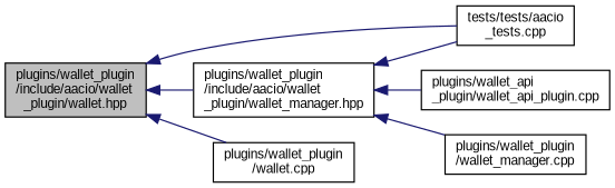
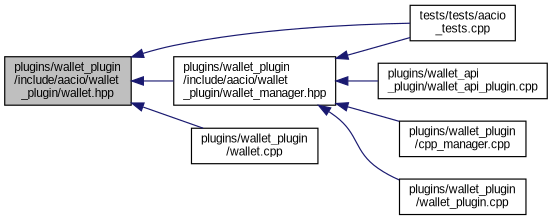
  digraph {
    fontname="Liberation Sans"
    rankdir=LR
    node [color=black fillcolor=white fontname="Liberation Sans" fontsize=10 shape=record style=filled]
    edge [color=midnightblue dir=back fontname="Liberation Sans" fontsize=10 labelfontname=Helvetica labelfontsize=10 style=solid]
    n1 [fillcolor=grey75 fontcolor=black height=0.2 label="plugins/wallet_plugin\l/include/aacio/wallet\l_plugin/wallet.hpp" width=0.4]
    n2 [height=0.2 label="plugins/wallet_plugin\l/include/aacio/wallet\l_plugin/wallet_manager.hpp" width=0.4]
    n3 [height=0.2 label="tests/tests/aacio\l_tests.cpp" width=0.4]
    n4 [height=0.2 label="plugins/wallet_plugin\l/wallet.cpp" width=0.4]
    n5 [height=0.2 label="plugins/wallet_api\l_plugin/wallet_api_plugin.cpp" width=0.4]
-   n6 [height=0.2 label="plugins/wallet_plugin\l/wallet_manager.cpp" width=0.4]
+   n6 [height=0.2 label="plugins/wallet_plugin\l/cpp_manager.cpp" width=0.4]
+   n7 [height=0.2 label="plugins/wallet_plugin\l/wallet_plugin.cpp" width=0.4]
    n1 -> n2
    n1 -> n3
    n1 -> n4
    n2 -> n3
    n2 -> n5
    n2 -> n6
+   n2 -> n7
  }
